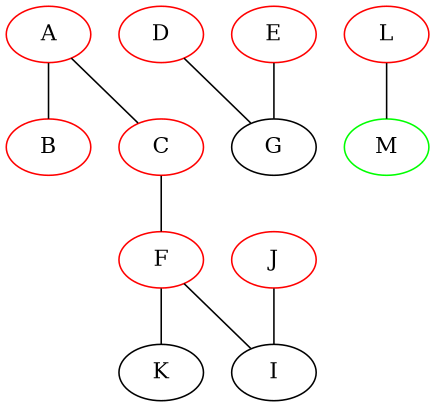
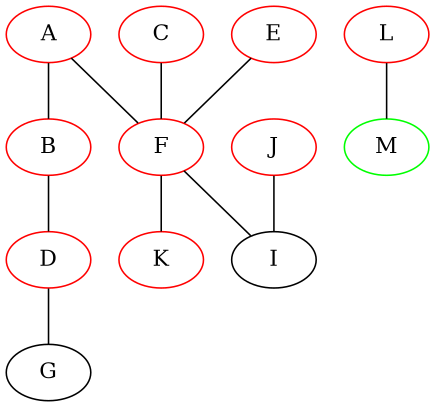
  graph {
    node [color=red]
    A
    B
    C
    D
    F
    G [color=""]
-   K [color=black]
+   K
    I [color=""]
    M [color=green]
    L
    E
    J
    A -- B
-   A -- C
+   A -- F
+   B -- D
    C -- F
    D -- G
    F -- K
    F -- I
    L -- M
-   E -- G
+   E -- F
    J -- I
  }
